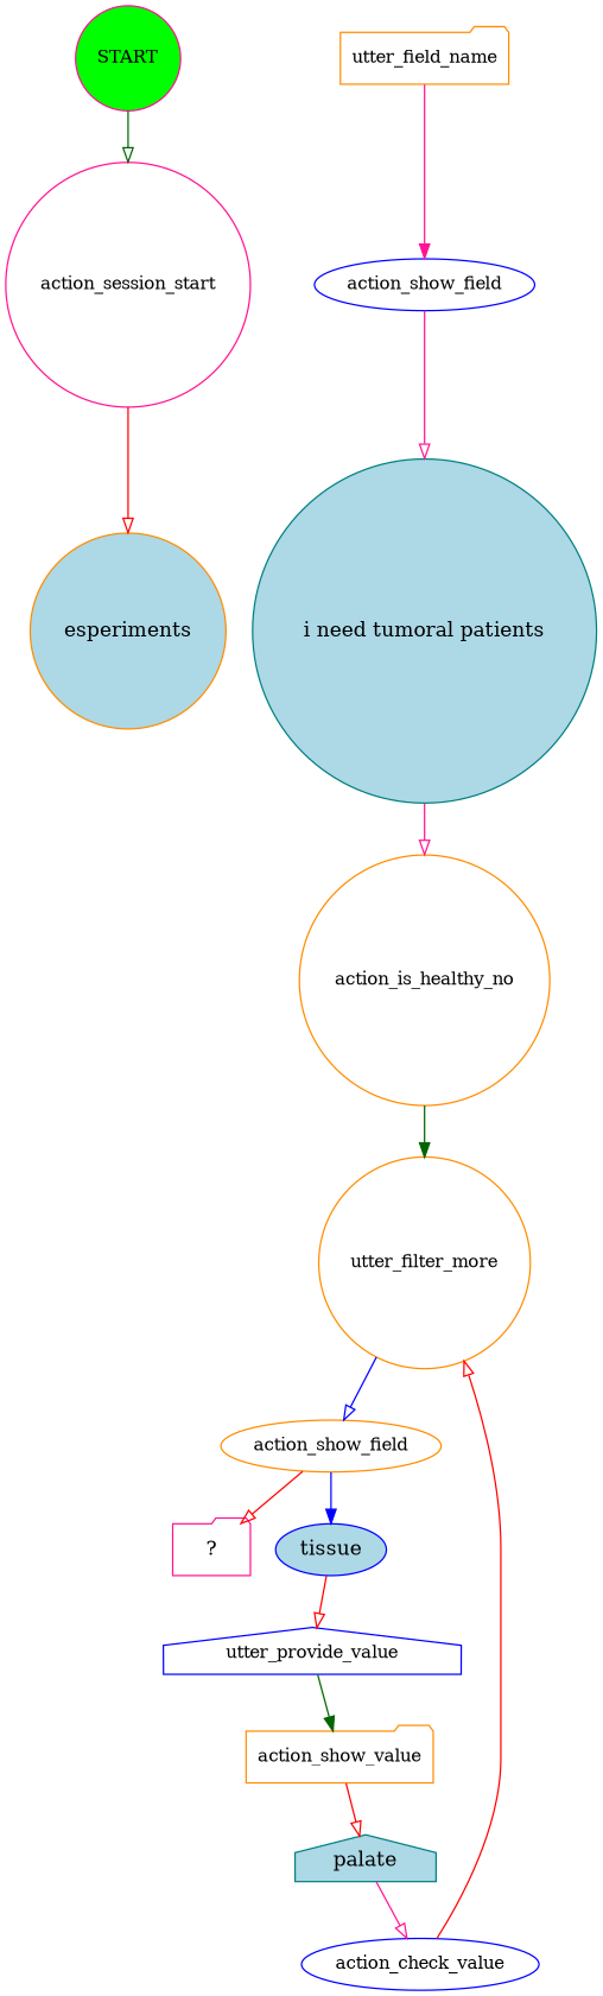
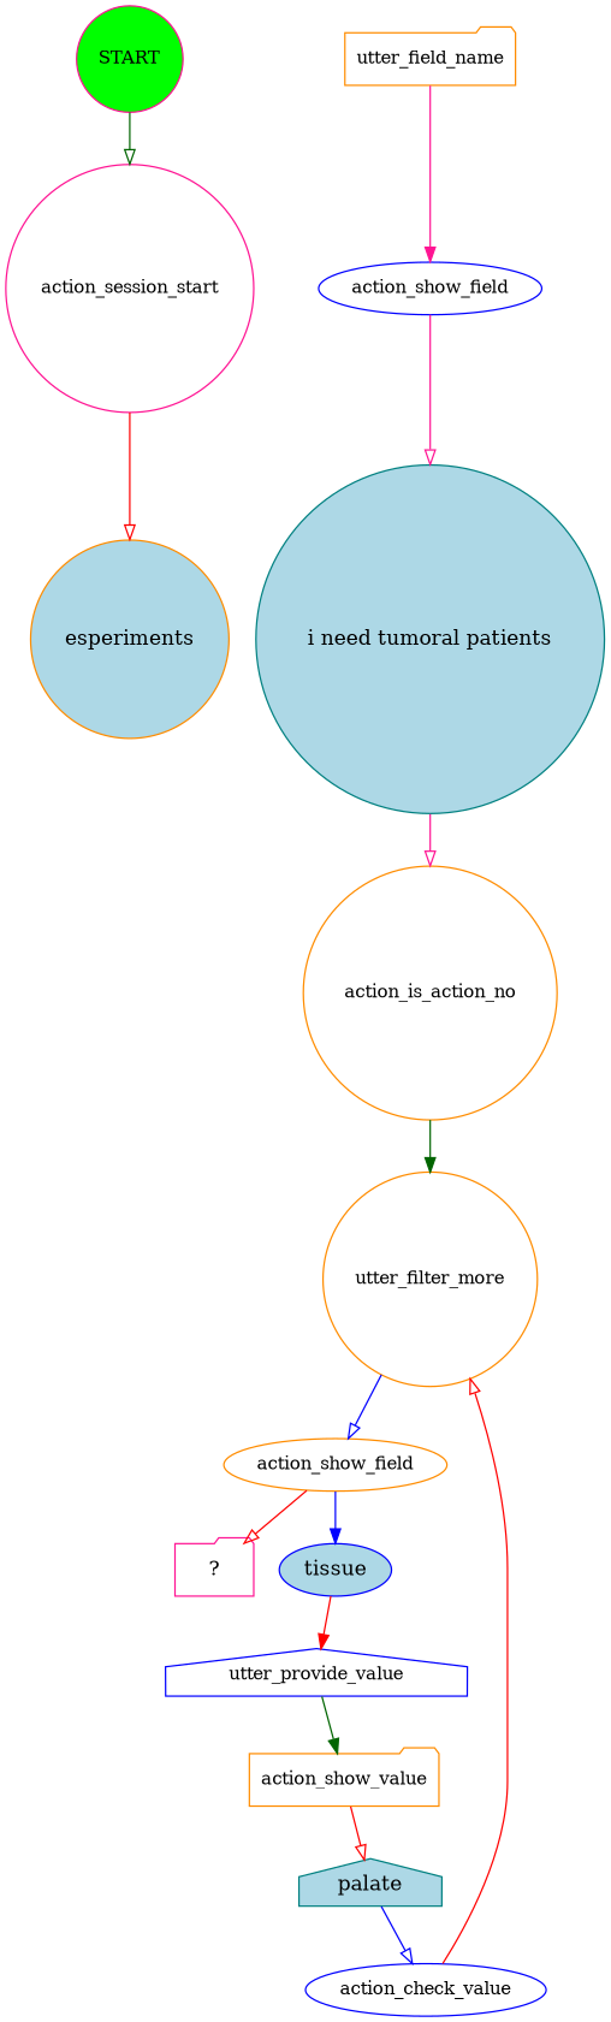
  digraph {
    node [color=darkorange fontsize=12 shape=circle]
    edge [arrowhead=onormal color=red]
    n1 [color=deeppink fillcolor=green label=START style=filled]
    n2 [color=deeppink label=action_session_start]
    n3 [fillcolor=lightblue label=esperiments style=filled fontsize=""]
    n4 [label=utter_field_name shape=folder]
    n5 [color=blue label=action_show_field shape=ellipse]
    n6 [color=teal fillcolor=lightblue label="i need tumoral patients" style=filled fontsize=""]
-   n7 [label=action_is_healthy_no]
+   n7 [label=action_is_action_no]
    n8 [label=utter_filter_more]
    n9 [label=action_show_field shape=ellipse]
    n10 [color=deeppink label="  ?  " shape=folder fontsize=""]
    n11 [color=blue fillcolor=lightblue label=tissue shape=ellipse style=filled fontsize=""]
    n12 [color=blue label=utter_provide_value shape=house]
    n13 [label=action_show_value shape=folder]
    n14 [color=teal fillcolor=lightblue label=palate shape=house style=filled fontsize=""]
    n15 [color=blue label=action_check_value shape=ellipse]
    n1 -> n2 [color=darkgreen]
    n2 -> n3
    n4 -> n5 [arrowhead=normal color=deeppink]
    n5 -> n6 [color=deeppink]
    n6 -> n7 [color=deeppink]
    n7 -> n8 [arrowhead=normal color=darkgreen]
    n8 -> n9 [color=blue]
    n9 -> n10
    n9 -> n11 [arrowhead=normal color=blue]
-   n11 -> n12
+   n11 -> n12 [arrowhead=normal]
    n12 -> n13 [arrowhead=normal color=darkgreen]
    n13 -> n14
-   n14 -> n15 [color=deeppink]
+   n14 -> n15 [color=blue]
    n15 -> n8
  }
